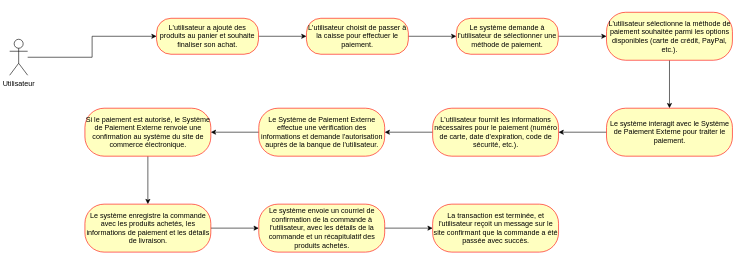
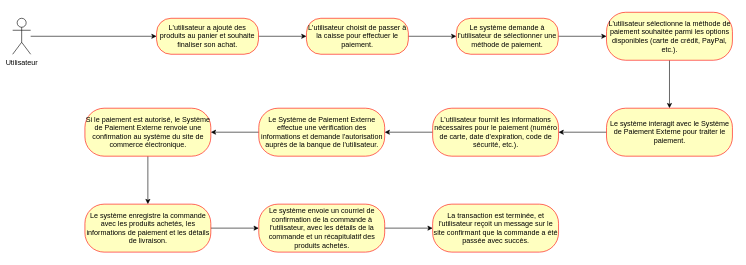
  <mxCell id="0" />
  <mxCell id="1" parent="0" />
  <mxCell id="2" value="" style="edgeStyle=orthogonalEdgeStyle;rounded=0;orthogonalLoop=1;jettySize=auto;html=1;" edge="1" parent="1" source="3" target="5"><mxGeometry relative="1" as="geometry" /></mxCell>
- <mxCell id="3" value="Utilisateur" style="shape=umlActor;verticalLabelPosition=bottom;verticalAlign=top;html=1;outlineConnect=0;" vertex="1" parent="1"><mxGeometry x="15" y="65" width="30" height="60" as="geometry" /></mxCell>
+ <mxCell id="3" value="Utilisateur" style="shape=umlActor;verticalLabelPosition=bottom;verticalAlign=top;html=1;outlineConnect=0;" vertex="1" parent="1"><mxGeometry x="20" y="30" width="30" height="60" as="geometry" /></mxCell>
  <mxCell id="4" value="" style="edgeStyle=orthogonalEdgeStyle;rounded=0;orthogonalLoop=1;jettySize=auto;html=1;" edge="1" parent="1" source="5" target="7"><mxGeometry relative="1" as="geometry" /></mxCell>
  <mxCell id="5" value="L'utilisateur a ajouté des produits au panier et souhaite finaliser son achat." style="rounded=1;whiteSpace=wrap;html=1;arcSize=40;fontColor=#000000;fillColor=#ffffc0;strokeColor=#ff0000;" vertex="1" parent="1"><mxGeometry x="260" y="30" width="170" height="60" as="geometry" /></mxCell>
  <mxCell id="6" value="" style="edgeStyle=orthogonalEdgeStyle;rounded=0;orthogonalLoop=1;jettySize=auto;html=1;" edge="1" parent="1" source="7" target="9"><mxGeometry relative="1" as="geometry" /></mxCell>
  <mxCell id="7" value="L'utilisateur choisit de passer à la caisse pour effectuer le paiement." style="rounded=1;whiteSpace=wrap;html=1;arcSize=40;fontColor=#000000;fillColor=#ffffc0;strokeColor=#ff0000;" vertex="1" parent="1"><mxGeometry x="510" y="30" width="170" height="60" as="geometry" /></mxCell>
  <mxCell id="8" value="" style="edgeStyle=orthogonalEdgeStyle;rounded=0;orthogonalLoop=1;jettySize=auto;html=1;" edge="1" parent="1" source="9" target="11"><mxGeometry relative="1" as="geometry" /></mxCell>
  <mxCell id="9" value="Le système demande à l'utilisateur de sélectionner une méthode de paiement." style="rounded=1;whiteSpace=wrap;html=1;arcSize=40;fontColor=#000000;fillColor=#ffffc0;strokeColor=#ff0000;" vertex="1" parent="1"><mxGeometry x="760" y="30" width="170" height="60" as="geometry" /></mxCell>
  <mxCell id="10" value="" style="edgeStyle=orthogonalEdgeStyle;rounded=0;orthogonalLoop=1;jettySize=auto;html=1;" edge="1" parent="1" source="11" target="13"><mxGeometry relative="1" as="geometry" /></mxCell>
  <mxCell id="11" value="L'utilisateur sélectionne la méthode de paiement souhaitée parmi les options disponibles (carte de crédit, PayPal, etc.)." style="rounded=1;whiteSpace=wrap;html=1;arcSize=40;fontColor=#000000;fillColor=#ffffc0;strokeColor=#ff0000;" vertex="1" parent="1"><mxGeometry x="1010.5" y="20" width="210" height="80" as="geometry" /></mxCell>
  <mxCell id="12" value="" style="edgeStyle=orthogonalEdgeStyle;rounded=0;orthogonalLoop=1;jettySize=auto;html=1;" edge="1" parent="1" source="13" target="15"><mxGeometry relative="1" as="geometry" /></mxCell>
  <mxCell id="13" value="Le système interagit avec le Système de Paiement Externe pour traiter le paiement." style="rounded=1;whiteSpace=wrap;html=1;arcSize=40;fontColor=#000000;fillColor=#ffffc0;strokeColor=#ff0000;" vertex="1" parent="1"><mxGeometry x="1010.5" y="180" width="210" height="80" as="geometry" /></mxCell>
  <mxCell id="14" value="" style="edgeStyle=orthogonalEdgeStyle;rounded=0;orthogonalLoop=1;jettySize=auto;html=1;" edge="1" parent="1" source="15" target="17"><mxGeometry relative="1" as="geometry" /></mxCell>
  <mxCell id="15" value="L'utilisateur fournit les informations nécessaires pour le paiement (numéro de carte, date d'expiration, code de sécurité, etc.)." style="rounded=1;whiteSpace=wrap;html=1;arcSize=40;fontColor=#000000;fillColor=#ffffc0;strokeColor=#ff0000;" vertex="1" parent="1"><mxGeometry x="720.5" y="180" width="210" height="80" as="geometry" /></mxCell>
  <mxCell id="16" value="" style="edgeStyle=orthogonalEdgeStyle;rounded=0;orthogonalLoop=1;jettySize=auto;html=1;" edge="1" parent="1" source="17" target="19"><mxGeometry relative="1" as="geometry" /></mxCell>
  <mxCell id="17" value="Le Système de Paiement Externe effectue une vérification des informations et demande l'autorisation auprès de la banque de l'utilisateur." style="rounded=1;whiteSpace=wrap;html=1;arcSize=40;fontColor=#000000;fillColor=#ffffc0;strokeColor=#ff0000;" vertex="1" parent="1"><mxGeometry x="430.5" y="180" width="210" height="80" as="geometry" /></mxCell>
  <mxCell id="18" value="" style="edgeStyle=orthogonalEdgeStyle;rounded=0;orthogonalLoop=1;jettySize=auto;html=1;" edge="1" parent="1" source="19" target="21"><mxGeometry relative="1" as="geometry" /></mxCell>
  <mxCell id="19" value="Si le paiement est autorisé, le Système de Paiement Externe renvoie une confirmation au système du site de commerce électronique." style="rounded=1;whiteSpace=wrap;html=1;arcSize=40;fontColor=#000000;fillColor=#ffffc0;strokeColor=#ff0000;" vertex="1" parent="1"><mxGeometry x="140.5" y="180" width="210" height="80" as="geometry" /></mxCell>
  <mxCell id="20" value="" style="edgeStyle=orthogonalEdgeStyle;rounded=0;orthogonalLoop=1;jettySize=auto;html=1;" edge="1" parent="1" source="21" target="23"><mxGeometry relative="1" as="geometry" /></mxCell>
  <mxCell id="21" value="Le système enregistre la commande avec les produits achetés, les informations de paiement et les détails de livraison." style="rounded=1;whiteSpace=wrap;html=1;arcSize=40;fontColor=#000000;fillColor=#ffffc0;strokeColor=#ff0000;" vertex="1" parent="1"><mxGeometry x="140.5" y="340" width="210" height="80" as="geometry" /></mxCell>
  <mxCell id="22" value="" style="edgeStyle=orthogonalEdgeStyle;rounded=0;orthogonalLoop=1;jettySize=auto;html=1;" edge="1" parent="1" source="23" target="24"><mxGeometry relative="1" as="geometry" /></mxCell>
  <mxCell id="23" value="Le système envoie un courriel de confirmation de la commande à l'utilisateur, avec les détails de la commande et un récapitulatif des produits achetés." style="rounded=1;whiteSpace=wrap;html=1;arcSize=40;fontColor=#000000;fillColor=#ffffc0;strokeColor=#ff0000;" vertex="1" parent="1"><mxGeometry x="430.5" y="340" width="210" height="80" as="geometry" /></mxCell>
  <mxCell id="24" value="La transaction est terminée, et l'utilisateur reçoit un message sur le site confirmant que la commande a été passée avec succès." style="rounded=1;whiteSpace=wrap;html=1;arcSize=40;fontColor=#000000;fillColor=#ffffc0;strokeColor=#ff0000;" vertex="1" parent="1"><mxGeometry x="720.5" y="340" width="210" height="80" as="geometry" /></mxCell>
